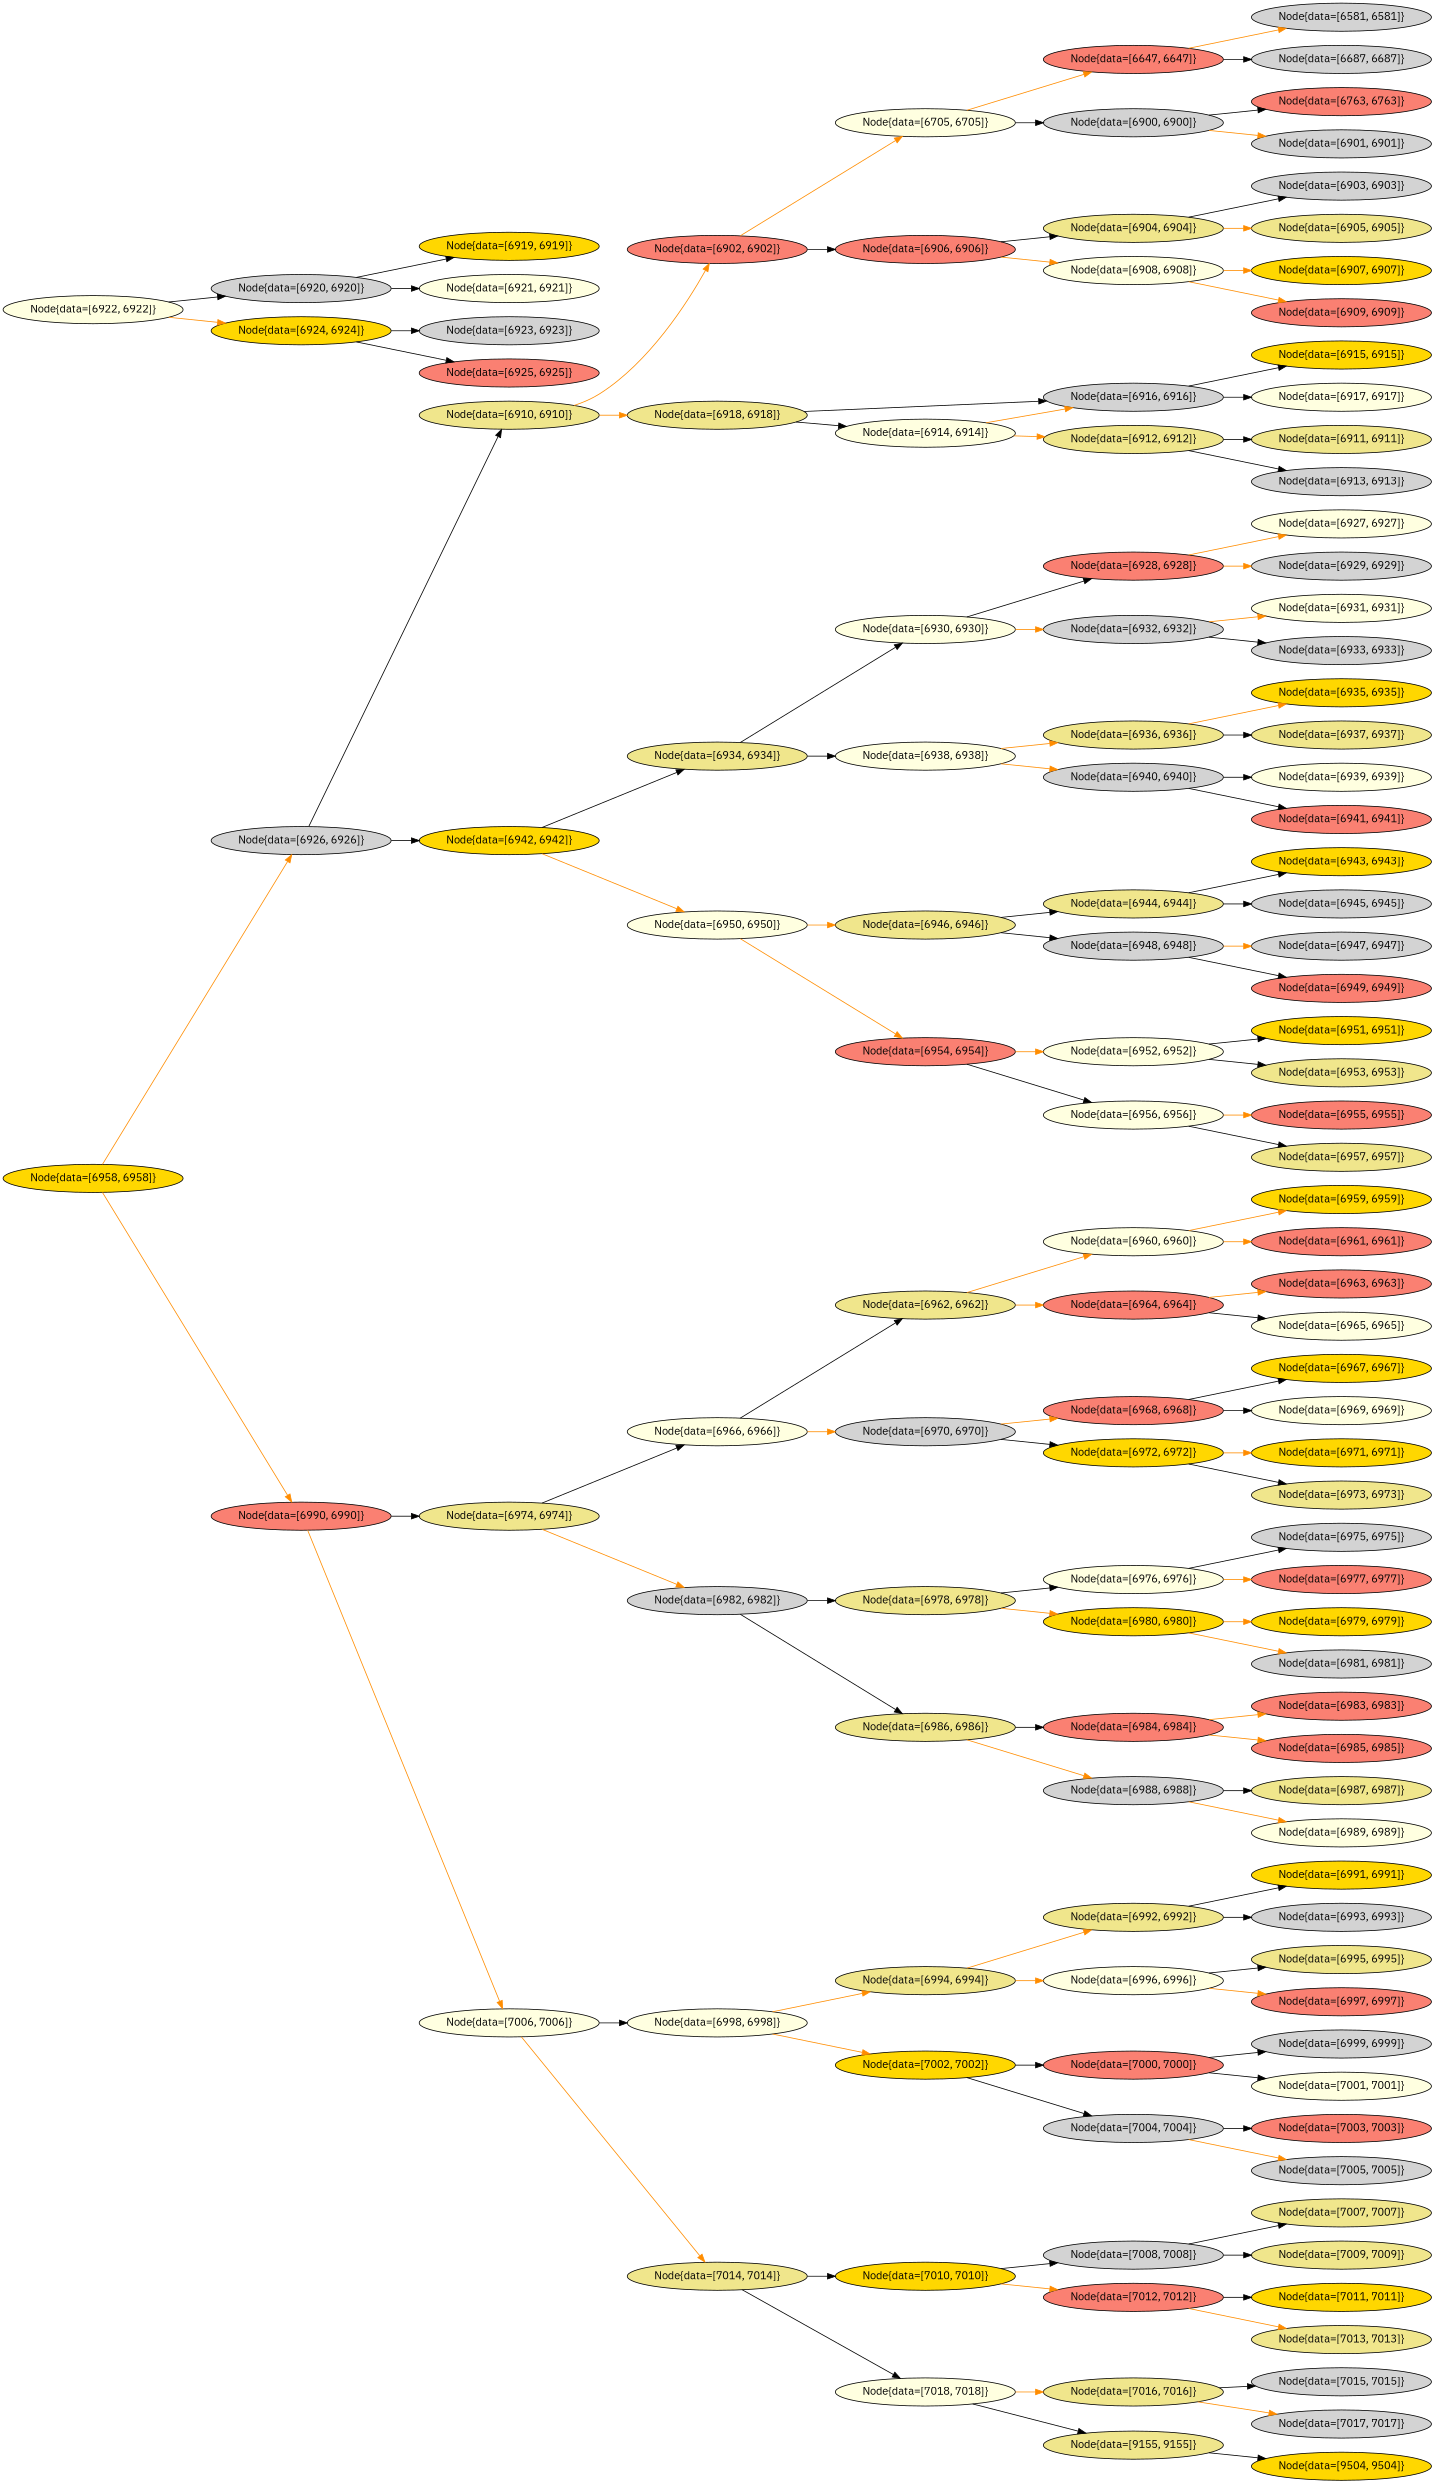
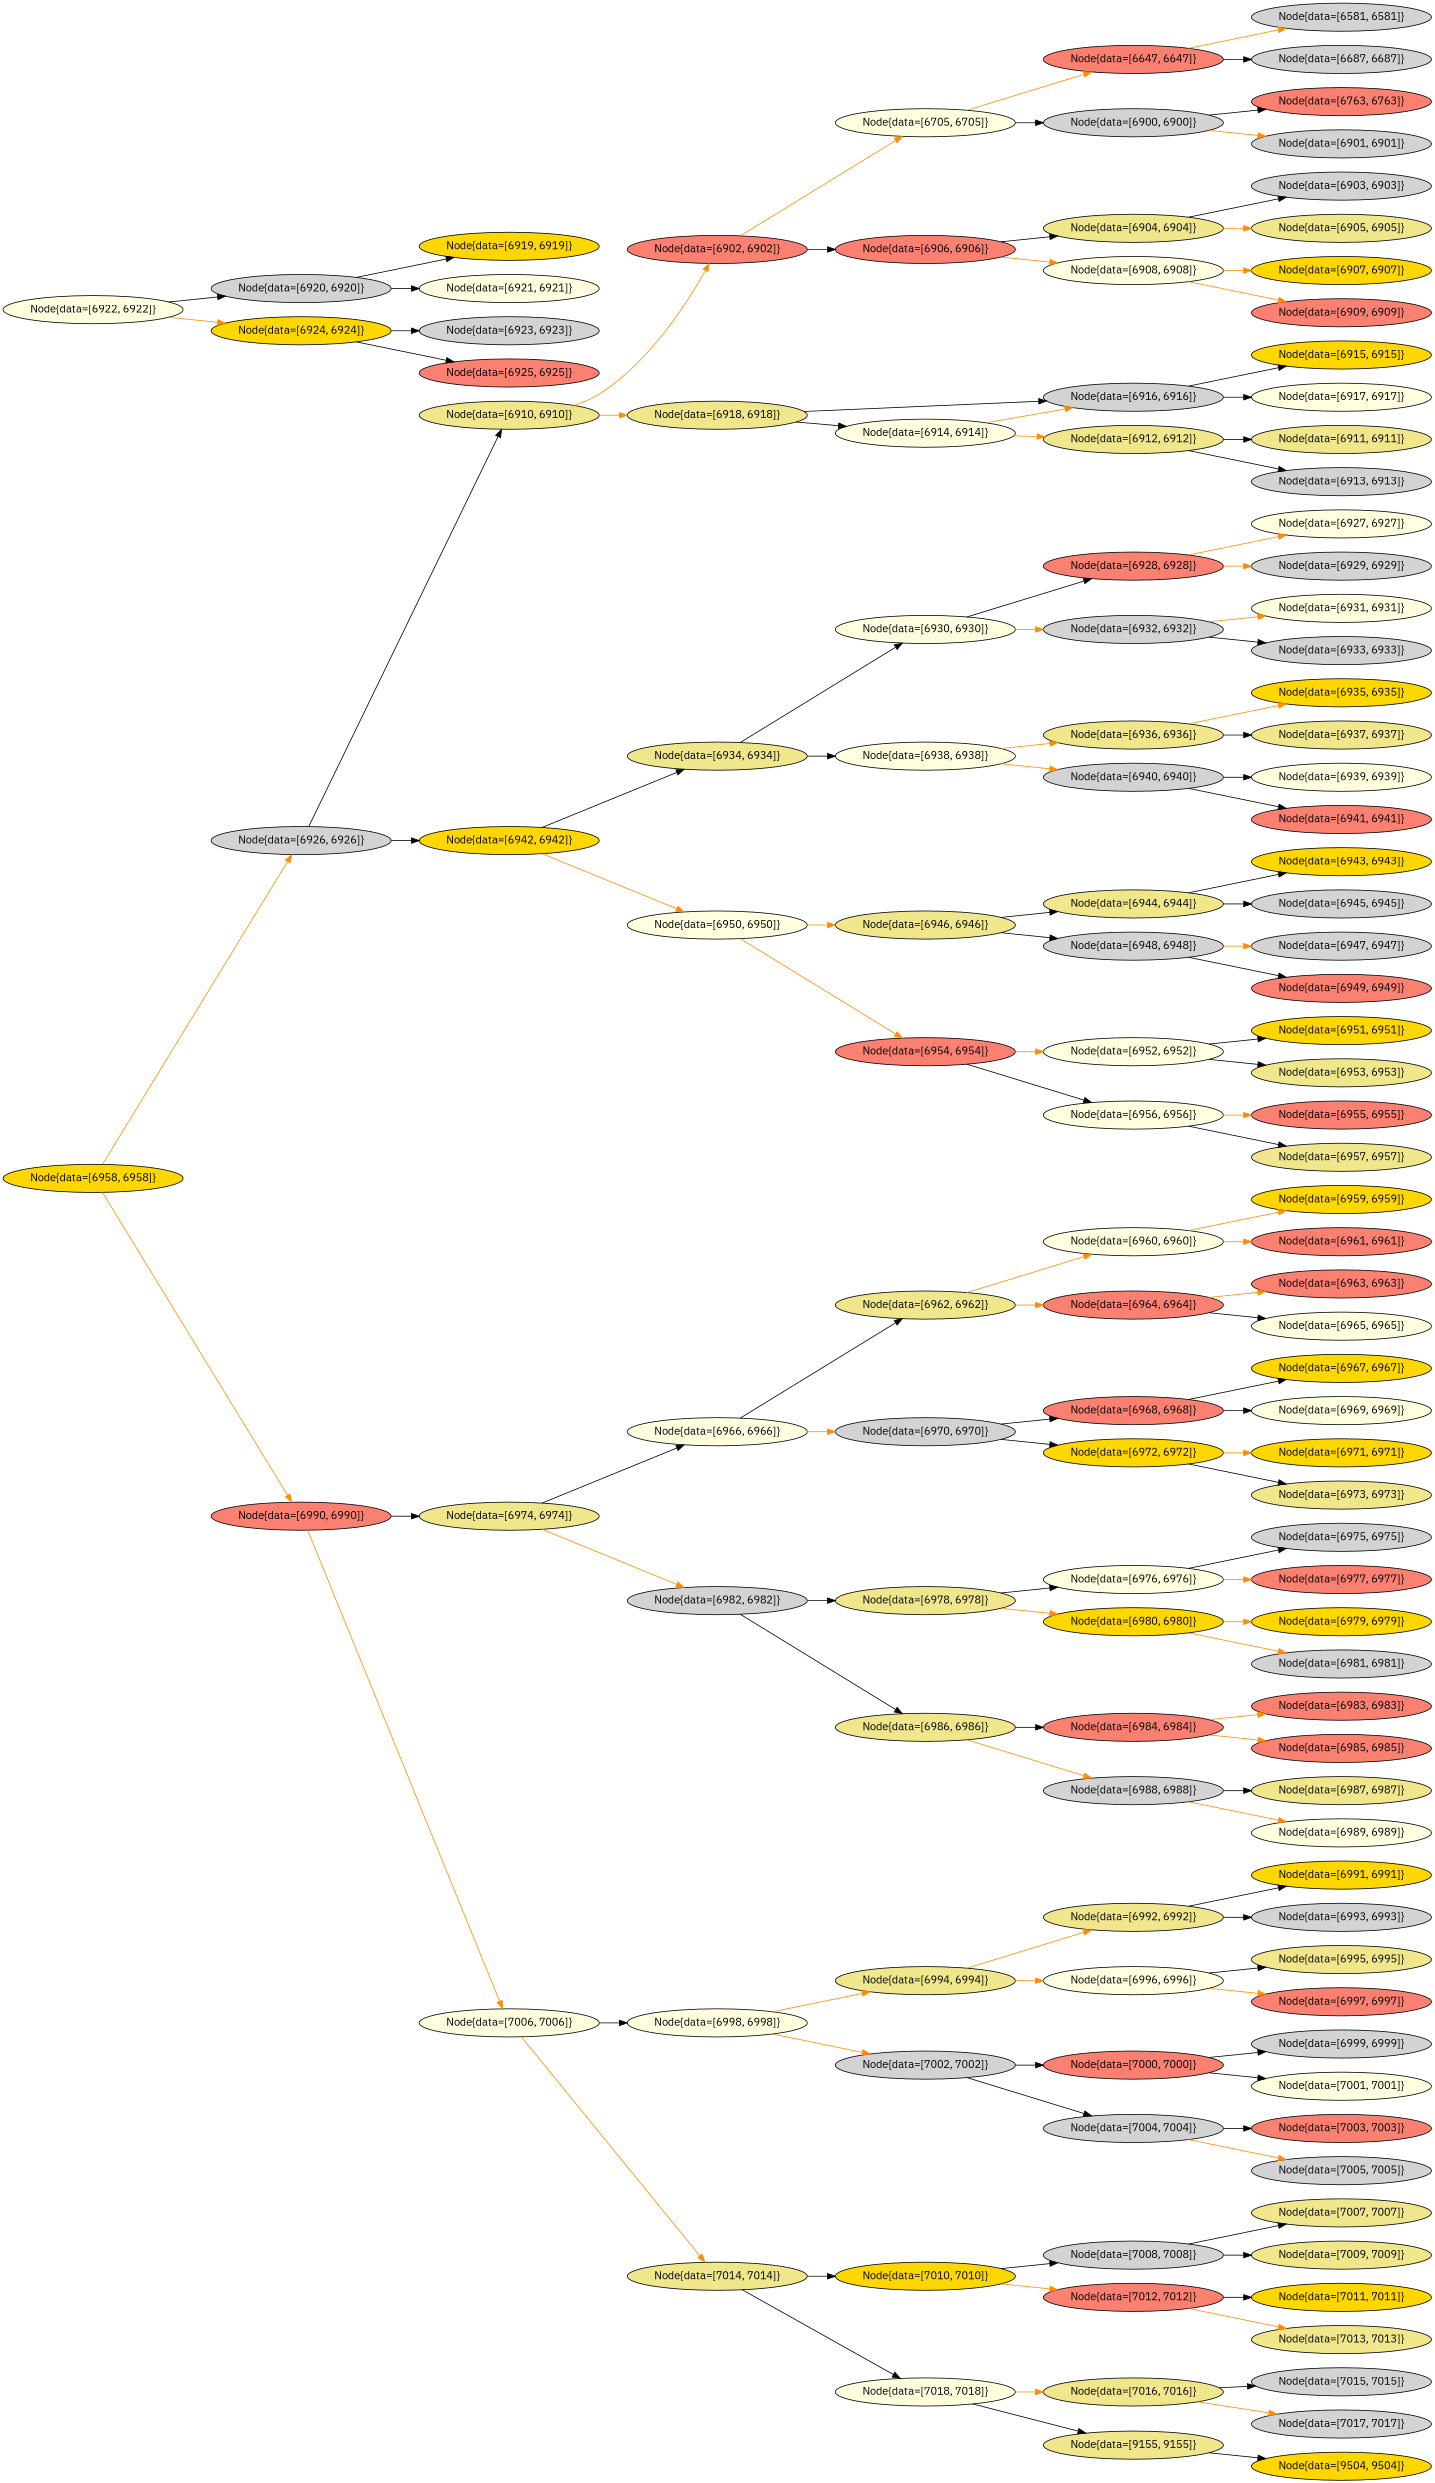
  digraph {
    fontname="IBM Plex Sans"
    rankdir=LR
    node [fillcolor=lightgrey fontname="IBM Plex Sans" style=filled]
    edge [color=black fontname="IBM Plex Sans"]
    n1 [fillcolor=gold label="Node{data=[6958, 6958]}"]
    n2 [label="Node{data=[6926, 6926]}"]
    n3 [fillcolor=salmon label="Node{data=[6990, 6990]}"]
    n4 [fillcolor=khaki label="Node{data=[6910, 6910]}"]
    n5 [fillcolor=gold label="Node{data=[6942, 6942]}"]
    n6 [fillcolor=khaki label="Node{data=[6974, 6974]}"]
    n7 [fillcolor=lightyellow label="Node{data=[7006, 7006]}"]
    n8 [fillcolor=salmon label="Node{data=[6902, 6902]}"]
    n9 [fillcolor=khaki label="Node{data=[6918, 6918]}"]
    n10 [fillcolor=khaki label="Node{data=[6934, 6934]}"]
    n11 [fillcolor=lightyellow label="Node{data=[6950, 6950]}"]
    n12 [fillcolor=lightyellow label="Node{data=[6705, 6705]}"]
    n13 [fillcolor=salmon label="Node{data=[6906, 6906]}"]
    n14 [fillcolor=lightyellow label="Node{data=[6914, 6914]}"]
    n15 [label="Node{data=[6916, 6916]}"]
    n16 [fillcolor=salmon label="Node{data=[6647, 6647]}"]
    n17 [label="Node{data=[6900, 6900]}"]
    n18 [fillcolor=khaki label="Node{data=[6904, 6904]}"]
    n19 [fillcolor=lightyellow label="Node{data=[6908, 6908]}"]
    n20 [label="Node{data=[6581, 6581]}"]
    n21 [label="Node{data=[6687, 6687]}"]
    n22 [fillcolor=salmon label="Node{data=[6763, 6763]}"]
    n23 [label="Node{data=[6901, 6901]}"]
    n24 [label="Node{data=[6903, 6903]}"]
    n25 [fillcolor=khaki label="Node{data=[6905, 6905]}"]
    n26 [fillcolor=gold label="Node{data=[6907, 6907]}"]
    n27 [fillcolor=salmon label="Node{data=[6909, 6909]}"]
    n28 [fillcolor=khaki label="Node{data=[6912, 6912]}"]
    n29 [fillcolor=lightyellow label="Node{data=[6922, 6922]}"]
    n30 [label="Node{data=[6920, 6920]}"]
    n31 [fillcolor=gold label="Node{data=[6924, 6924]}"]
    n32 [fillcolor=khaki label="Node{data=[6911, 6911]}"]
    n33 [label="Node{data=[6913, 6913]}"]
    n34 [fillcolor=gold label="Node{data=[6915, 6915]}"]
    n35 [fillcolor=lightyellow label="Node{data=[6917, 6917]}"]
    n36 [fillcolor=gold label="Node{data=[6919, 6919]}"]
    n37 [fillcolor=lightyellow label="Node{data=[6921, 6921]}"]
    n38 [label="Node{data=[6923, 6923]}"]
    n39 [fillcolor=salmon label="Node{data=[6925, 6925]}"]
    n40 [fillcolor=lightyellow label="Node{data=[6930, 6930]}"]
    n41 [fillcolor=lightyellow label="Node{data=[6938, 6938]}"]
    n42 [fillcolor=khaki label="Node{data=[6946, 6946]}"]
    n43 [fillcolor=salmon label="Node{data=[6954, 6954]}"]
    n44 [fillcolor=salmon label="Node{data=[6928, 6928]}"]
    n45 [label="Node{data=[6932, 6932]}"]
    n46 [fillcolor=khaki label="Node{data=[6936, 6936]}"]
    n47 [label="Node{data=[6940, 6940]}"]
    n48 [fillcolor=lightyellow label="Node{data=[6927, 6927]}"]
    n49 [label="Node{data=[6929, 6929]}"]
    n50 [fillcolor=lightyellow label="Node{data=[6931, 6931]}"]
    n51 [label="Node{data=[6933, 6933]}"]
    n52 [fillcolor=gold label="Node{data=[6935, 6935]}"]
    n53 [fillcolor=khaki label="Node{data=[6937, 6937]}"]
    n54 [fillcolor=lightyellow label="Node{data=[6939, 6939]}"]
    n55 [fillcolor=salmon label="Node{data=[6941, 6941]}"]
    n56 [fillcolor=khaki label="Node{data=[6944, 6944]}"]
    n57 [label="Node{data=[6948, 6948]}"]
    n58 [fillcolor=lightyellow label="Node{data=[6952, 6952]}"]
    n59 [fillcolor=lightyellow label="Node{data=[6956, 6956]}"]
    n60 [fillcolor=gold label="Node{data=[6943, 6943]}"]
    n61 [label="Node{data=[6945, 6945]}"]
    n62 [label="Node{data=[6947, 6947]}"]
    n63 [fillcolor=salmon label="Node{data=[6949, 6949]}"]
    n64 [fillcolor=gold label="Node{data=[6951, 6951]}"]
    n65 [fillcolor=khaki label="Node{data=[6953, 6953]}"]
    n66 [fillcolor=salmon label="Node{data=[6955, 6955]}"]
    n67 [fillcolor=khaki label="Node{data=[6957, 6957]}"]
    n68 [fillcolor=lightyellow label="Node{data=[6966, 6966]}"]
    n69 [label="Node{data=[6982, 6982]}"]
    n70 [fillcolor=lightyellow label="Node{data=[6998, 6998]}"]
    n71 [fillcolor=khaki label="Node{data=[7014, 7014]}"]
    n72 [fillcolor=khaki label="Node{data=[6962, 6962]}"]
    n73 [label="Node{data=[6970, 6970]}"]
    n74 [fillcolor=khaki label="Node{data=[6978, 6978]}"]
    n75 [fillcolor=khaki label="Node{data=[6986, 6986]}"]
    n76 [fillcolor=lightyellow label="Node{data=[6960, 6960]}"]
    n77 [fillcolor=salmon label="Node{data=[6964, 6964]}"]
    n78 [fillcolor=salmon label="Node{data=[6968, 6968]}"]
    n79 [fillcolor=gold label="Node{data=[6972, 6972]}"]
    n80 [fillcolor=gold label="Node{data=[6959, 6959]}"]
    n81 [fillcolor=salmon label="Node{data=[6961, 6961]}"]
    n82 [fillcolor=salmon label="Node{data=[6963, 6963]}"]
    n83 [fillcolor=lightyellow label="Node{data=[6965, 6965]}"]
    n84 [fillcolor=gold label="Node{data=[6967, 6967]}"]
    n85 [fillcolor=lightyellow label="Node{data=[6969, 6969]}"]
    n86 [fillcolor=gold label="Node{data=[6971, 6971]}"]
    n87 [fillcolor=khaki label="Node{data=[6973, 6973]}"]
    n88 [fillcolor=lightyellow label="Node{data=[6976, 6976]}"]
    n89 [fillcolor=gold label="Node{data=[6980, 6980]}"]
    n90 [fillcolor=salmon label="Node{data=[6984, 6984]}"]
    n91 [label="Node{data=[6988, 6988]}"]
    n92 [label="Node{data=[6975, 6975]}"]
    n93 [fillcolor=salmon label="Node{data=[6977, 6977]}"]
    n94 [fillcolor=gold label="Node{data=[6979, 6979]}"]
    n95 [label="Node{data=[6981, 6981]}"]
    n96 [fillcolor=salmon label="Node{data=[6983, 6983]}"]
    n97 [fillcolor=salmon label="Node{data=[6985, 6985]}"]
    n98 [fillcolor=khaki label="Node{data=[6987, 6987]}"]
    n99 [fillcolor=lightyellow label="Node{data=[6989, 6989]}"]
    n100 [fillcolor=khaki label="Node{data=[6994, 6994]}"]
-   n101 [fillcolor=gold label="Node{data=[7002, 7002]}"]
+   n101 [label="Node{data=[7002, 7002]}"]
    n102 [fillcolor=gold label="Node{data=[7010, 7010]}"]
    n103 [fillcolor=lightyellow label="Node{data=[7018, 7018]}"]
    n104 [fillcolor=khaki label="Node{data=[6992, 6992]}"]
    n105 [fillcolor=lightyellow label="Node{data=[6996, 6996]}"]
    n106 [fillcolor=salmon label="Node{data=[7000, 7000]}"]
    n107 [label="Node{data=[7004, 7004]}"]
    n108 [fillcolor=gold label="Node{data=[6991, 6991]}"]
    n109 [label="Node{data=[6993, 6993]}"]
    n110 [fillcolor=khaki label="Node{data=[6995, 6995]}"]
    n111 [fillcolor=salmon label="Node{data=[6997, 6997]}"]
    n112 [label="Node{data=[6999, 6999]}"]
    n113 [fillcolor=lightyellow label="Node{data=[7001, 7001]}"]
    n114 [fillcolor=salmon label="Node{data=[7003, 7003]}"]
    n115 [label="Node{data=[7005, 7005]}"]
    n116 [label="Node{data=[7008, 7008]}"]
    n117 [fillcolor=salmon label="Node{data=[7012, 7012]}"]
    n118 [fillcolor=khaki label="Node{data=[7016, 7016]}"]
    n119 [fillcolor=khaki label="Node{data=[9155, 9155]}"]
    n120 [fillcolor=khaki label="Node{data=[7007, 7007]}"]
    n121 [fillcolor=khaki label="Node{data=[7009, 7009]}"]
    n122 [fillcolor=gold label="Node{data=[7011, 7011]}"]
    n123 [fillcolor=khaki label="Node{data=[7013, 7013]}"]
    n124 [label="Node{data=[7015, 7015]}"]
    n125 [label="Node{data=[7017, 7017]}"]
    n126 [fillcolor=gold label="Node{data=[9504, 9504]}"]
    n1 -> n2 [color=darkorange]
    n1 -> n3 [color=darkorange]
    n2 -> n4
    n2 -> n5
    n3 -> n6
    n3 -> n7 [color=darkorange]
    n4 -> n8 [color=darkorange]
    n4 -> n9 [color=darkorange]
    n5 -> n10
    n5 -> n11 [color=darkorange]
    n6 -> n68
    n6 -> n69 [color=darkorange]
    n7 -> n70
    n7 -> n71 [color=darkorange]
    n8 -> n12 [color=darkorange]
    n8 -> n13
    n9 -> n14
    n9 -> n15
    n10 -> n40
    n10 -> n41
    n11 -> n42 [color=darkorange]
    n11 -> n43 [color=darkorange]
    n12 -> n16 [color=darkorange]
    n12 -> n17
    n13 -> n18
    n13 -> n19 [color=darkorange]
    n14 -> n15 [color=darkorange]
    n14 -> n28 [color=darkorange]
    n15 -> n34
    n15 -> n35
    n16 -> n20 [color=darkorange]
    n16 -> n21
    n17 -> n22
    n17 -> n23 [color=darkorange]
    n18 -> n24
    n18 -> n25 [color=darkorange]
    n19 -> n26 [color=darkorange]
    n19 -> n27 [color=darkorange]
    n28 -> n32
    n28 -> n33
    n29 -> n30
    n29 -> n31 [color=darkorange]
    n30 -> n36
    n30 -> n37
    n31 -> n38
    n31 -> n39
    n40 -> n44
    n40 -> n45 [color=darkorange]
    n41 -> n46 [color=darkorange]
    n41 -> n47 [color=darkorange]
    n42 -> n56
    n42 -> n57
    n43 -> n58 [color=darkorange]
    n43 -> n59
    n44 -> n48 [color=darkorange]
    n44 -> n49 [color=darkorange]
    n45 -> n50 [color=darkorange]
    n45 -> n51
    n46 -> n52 [color=darkorange]
    n46 -> n53
    n47 -> n54
    n47 -> n55
    n56 -> n60
    n56 -> n61
    n57 -> n62 [color=darkorange]
    n57 -> n63
    n58 -> n64
    n58 -> n65
    n59 -> n66 [color=darkorange]
    n59 -> n67
    n68 -> n72
    n68 -> n73 [color=darkorange]
    n69 -> n74
    n69 -> n75
    n70 -> n100 [color=darkorange]
    n70 -> n101 [color=darkorange]
    n71 -> n102
    n71 -> n103
    n72 -> n76 [color=darkorange]
    n72 -> n77 [color=darkorange]
-   n73 -> n78 [color=darkorange]
+   n73 -> n78
    n73 -> n79
    n74 -> n88
    n74 -> n89 [color=darkorange]
    n75 -> n90
    n75 -> n91 [color=darkorange]
    n76 -> n80 [color=darkorange]
    n76 -> n81 [color=darkorange]
    n77 -> n82 [color=darkorange]
    n77 -> n83
    n78 -> n84
    n78 -> n85
    n79 -> n86 [color=darkorange]
    n79 -> n87
    n88 -> n92
    n88 -> n93 [color=darkorange]
    n89 -> n94 [color=darkorange]
    n89 -> n95 [color=darkorange]
    n90 -> n96 [color=darkorange]
    n90 -> n97 [color=darkorange]
    n91 -> n98
    n91 -> n99 [color=darkorange]
    n100 -> n104 [color=darkorange]
    n100 -> n105 [color=darkorange]
    n101 -> n106
    n101 -> n107
    n102 -> n116
    n102 -> n117 [color=darkorange]
    n103 -> n118 [color=darkorange]
    n103 -> n119
    n104 -> n108
    n104 -> n109
    n105 -> n110
    n105 -> n111 [color=darkorange]
    n106 -> n112
    n106 -> n113
    n107 -> n114
    n107 -> n115 [color=darkorange]
    n116 -> n120
    n116 -> n121
    n117 -> n122
    n117 -> n123 [color=darkorange]
    n118 -> n124
    n118 -> n125 [color=darkorange]
    n119 -> n126
  }
